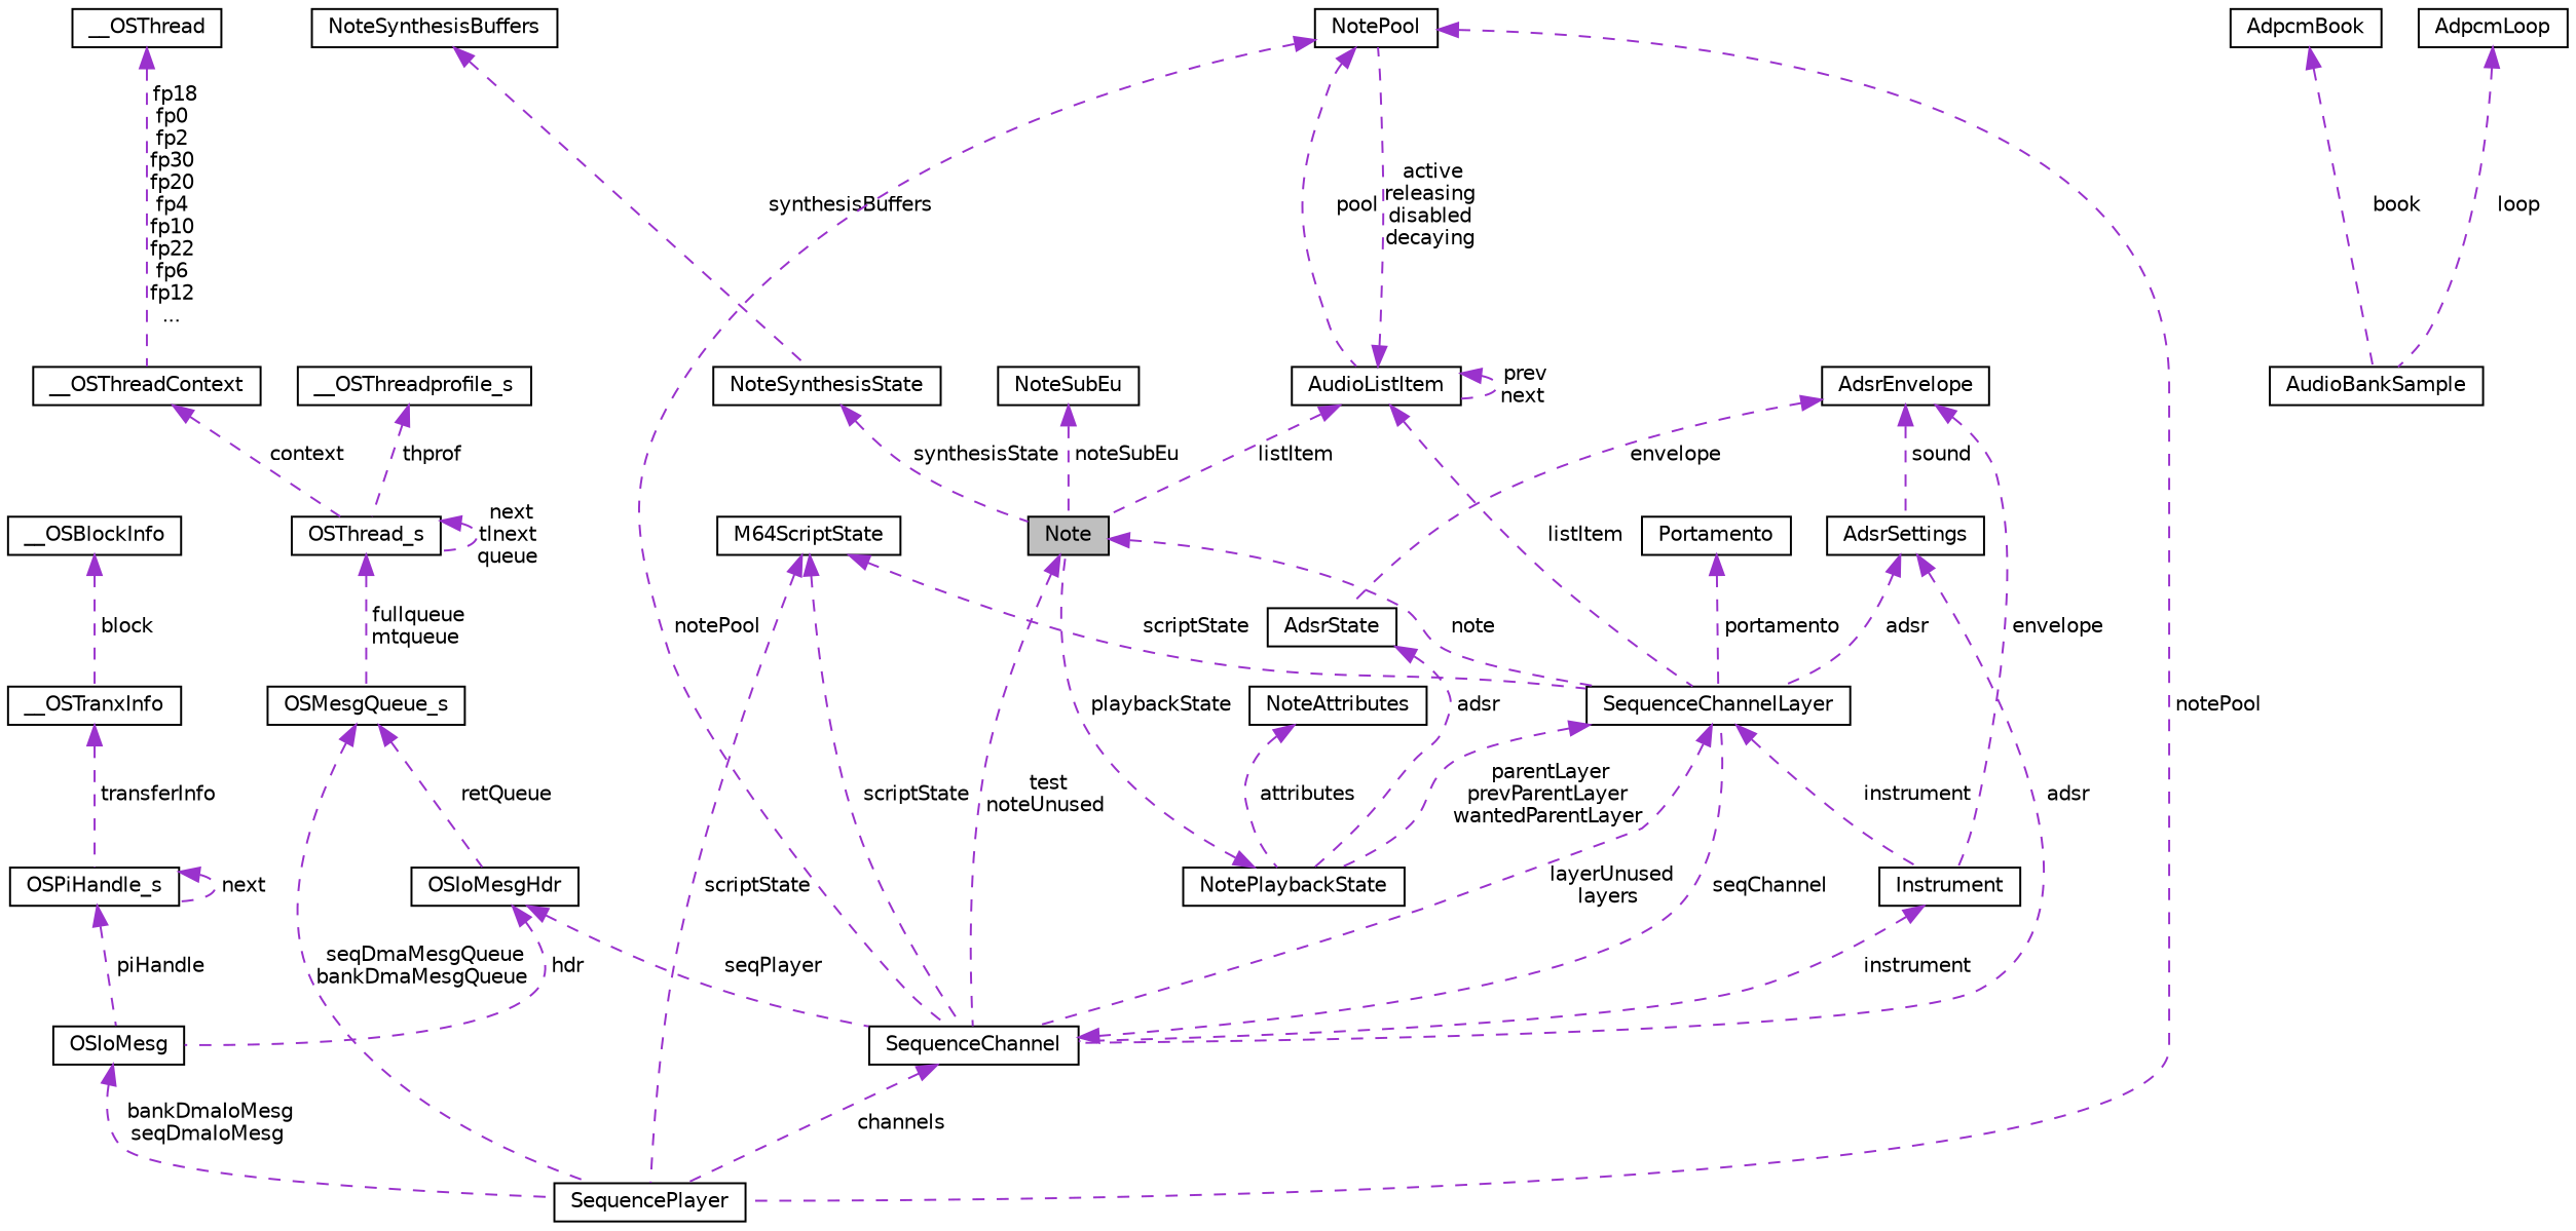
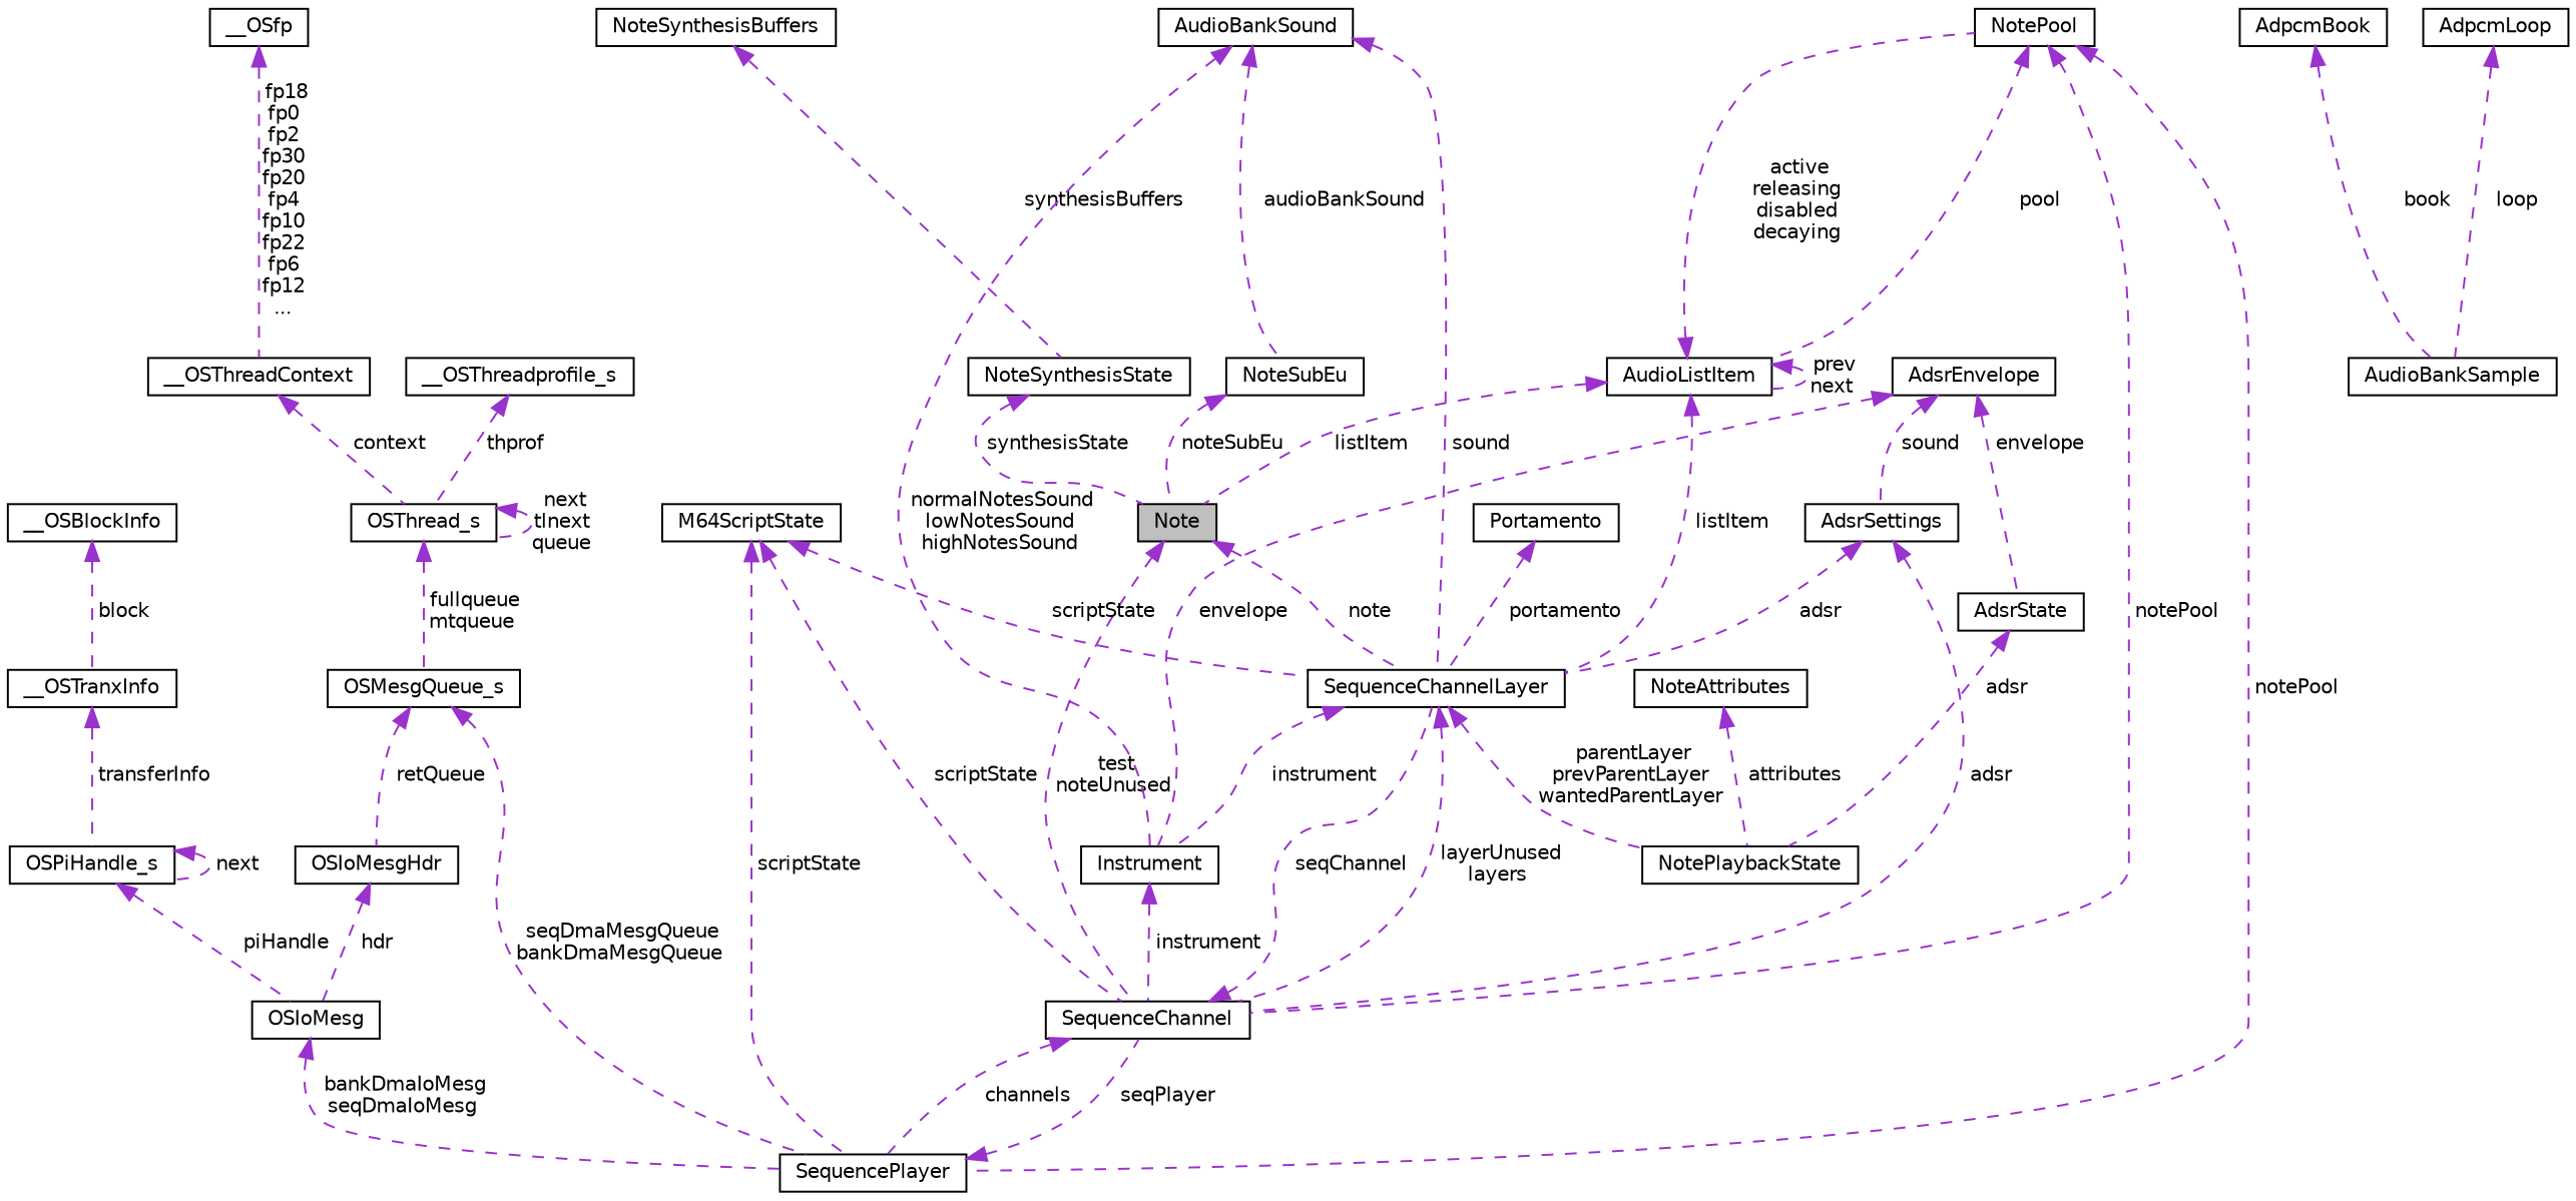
  digraph {
    node [color=black fillcolor=white fontname=Helvetica fontsize=10 shape=record style=filled]
    edge [color=darkorchid3 dir=back fontname=Helvetica fontsize=10 labelfontname=Helvetica labelfontsize=10 style=dashed]
    n1 [fillcolor=grey75 fontcolor=black height=0.2 label=Note width=0.4]
    n2 [height=0.2 label=SequenceChannelLayer width=0.4]
    n3 [height=0.2 label=SequenceChannel width=0.4]
    n4 [height=0.2 label=NotePlaybackState width=0.4]
    n5 [height=0.2 label=Instrument width=0.4]
    n6 [height=0.2 label=SequencePlayer width=0.4]
    n7 [height=0.2 label=NoteSynthesisState width=0.4]
    n8 [height=0.2 label=NoteSynthesisBuffers width=0.4]
    n9 [height=0.2 label=AdsrState width=0.4]
    n10 [height=0.2 label=AdsrEnvelope width=0.4]
    n11 [height=0.2 label=AdsrSettings width=0.4]
+   n12 [height=0.2 label=AudioBankSound width=0.4]
    n13 [height=0.2 label=NoteSubEu width=0.4]
    n14 [height=0.2 label=AudioBankSample width=0.4]
    n15 [height=0.2 label=AdpcmBook width=0.4]
    n16 [height=0.2 label=AdpcmLoop width=0.4]
    n17 [height=0.2 label=M64ScriptState width=0.4]
    n18 [height=0.2 label=OSMesgQueue_s width=0.4]
    n19 [height=0.2 label=OSIoMesgHdr width=0.4]
    n20 [height=0.2 label=OSIoMesg width=0.4]
    n21 [height=0.2 label=OSThread_s width=0.4]
    n22 [height=0.2 label=__OSThreadprofile_s width=0.4]
    n23 [height=0.2 label=__OSThreadContext width=0.4]
-   n24 [height=0.2 label=__OSThread width=0.4]
+   n24 [height=0.2 label=__OSfp width=0.4]
    n25 [height=0.2 label=OSPiHandle_s width=0.4]
    n26 [height=0.2 label=__OSTranxInfo width=0.4]
    n27 [height=0.2 label=__OSBlockInfo width=0.4]
    n28 [height=0.2 label=NotePool width=0.4]
    n29 [height=0.2 label=AudioListItem width=0.4]
    n30 [height=0.2 label=Portamento width=0.4]
    n31 [height=0.2 label=NoteAttributes width=0.4]
    n1 -> n2 [label=" note"]
    n1 -> n3 [label=" test\nnoteUnused"]
    n2 -> n3 [label=" layerUnused\nlayers"]
    n2 -> n4 [label=" parentLayer\nprevParentLayer\nwantedParentLayer"]
    n2 -> n5 [label=" instrument"]
    n3 -> n2 [label=" seqChannel"]
    n3 -> n6 [label=" channels"]
-   n4 -> n1 [label=" playbackState"]
    n5 -> n3 [label=" instrument"]
-   n19 -> n3 [label=" seqPlayer"]
+   n6 -> n3 [label=" seqPlayer"]
    n7 -> n1 [label=" synthesisState"]
    n8 -> n7 [label=" synthesisBuffers"]
    n9 -> n4 [label=" adsr"]
    n10 -> n5 [label=" envelope"]
    n10 -> n9 [label=" envelope"]
    n10 -> n11 [label=" sound"]
    n11 -> n2 [label=" adsr"]
    n11 -> n3 [label=" adsr"]
+   n12 -> n2 [label=" sound"]
+   n12 -> n5 [label=" normalNotesSound\nlowNotesSound\nhighNotesSound"]
+   n12 -> n13 [label=" audioBankSound"]
    n13 -> n1 [label=" noteSubEu"]
    n15 -> n14 [label=" book"]
    n16 -> n14 [label=" loop"]
    n17 -> n2 [label=" scriptState"]
    n17 -> n3 [label=" scriptState"]
    n17 -> n6 [label=" scriptState"]
    n18 -> n6 [label=" seqDmaMesgQueue\nbankDmaMesgQueue"]
    n18 -> n19 [label=" retQueue"]
    n19 -> n20 [label=" hdr"]
    n20 -> n6 [label=" bankDmaIoMesg\nseqDmaIoMesg"]
    n21 -> n18 [label=" fullqueue\nmtqueue"]
    n21 -> n21 [label=" next\ntlnext\nqueue"]
    n22 -> n21 [label=" thprof"]
    n23 -> n21 [label=" context"]
    n24 -> n23 [label=" fp18\nfp0\nfp2\nfp30\nfp20\nfp4\nfp10\nfp22\nfp6\nfp12\n..."]
    n25 -> n20 [label=" piHandle"]
    n25 -> n25 [label=" next"]
    n26 -> n25 [label=" transferInfo"]
    n27 -> n26 [label=" block"]
    n28 -> n3 [label=" notePool"]
    n28 -> n6 [label=" notePool"]
    n28 -> n29 [label=" pool"]
    n29 -> n1 [label=" listItem"]
    n29 -> n2 [label=" listItem"]
    n29 -> n28 [label=" active\nreleasing\ndisabled\ndecaying"]
    n29 -> n29 [label=" prev\nnext"]
    n30 -> n2 [label=" portamento"]
    n31 -> n4 [label=" attributes"]
  }
